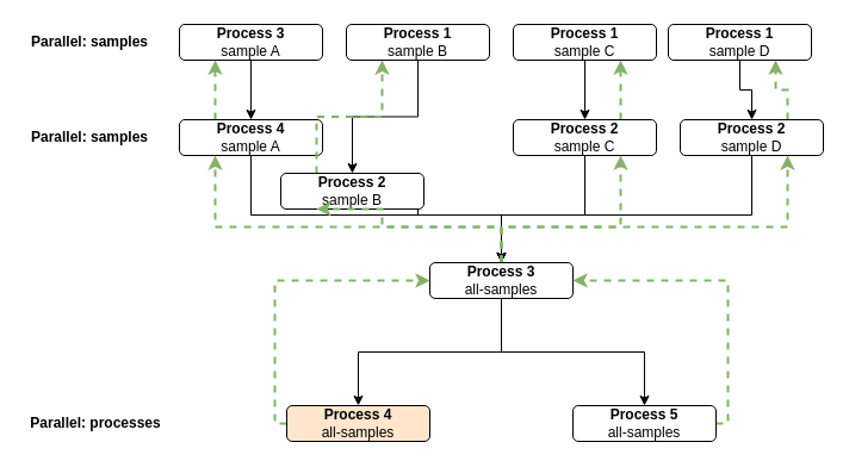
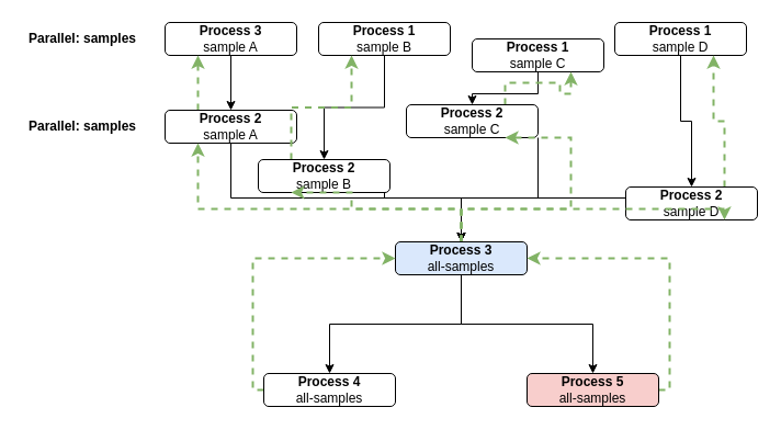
  <mxCell id="0" />
  <mxCell id="1" parent="0" />
  <mxCell id="2" style="edgeStyle=orthogonalEdgeStyle;rounded=0;orthogonalLoop=1;jettySize=auto;html=1;entryX=0.5;entryY=0;entryDx=0;entryDy=0;" edge="1" parent="1" source="3" target="12"><mxGeometry relative="1" as="geometry" /></mxCell>
  <mxCell id="3" value="&lt;b&gt;Process 3&lt;/b&gt;&lt;br&gt;sample A" style="rounded=1;whiteSpace=wrap;html=1;" vertex="1" parent="1"><mxGeometry x="150" y="20" width="120" height="30" as="geometry" /></mxCell>
  <mxCell id="4" style="edgeStyle=orthogonalEdgeStyle;rounded=0;orthogonalLoop=1;jettySize=auto;html=1;entryX=0.5;entryY=0;entryDx=0;entryDy=0;" edge="1" parent="1" source="5" target="15"><mxGeometry relative="1" as="geometry" /></mxCell>
  <mxCell id="5" value="&lt;b&gt;Process 1&lt;/b&gt;&lt;br&gt;sample B" style="rounded=1;whiteSpace=wrap;html=1;" vertex="1" parent="1"><mxGeometry x="290" y="20" width="120" height="30" as="geometry" /></mxCell>
  <mxCell id="6" style="edgeStyle=orthogonalEdgeStyle;rounded=0;orthogonalLoop=1;jettySize=auto;html=1;entryX=0.5;entryY=0;entryDx=0;entryDy=0;" edge="1" parent="1" source="7" target="18"><mxGeometry relative="1" as="geometry" /></mxCell>
- <mxCell id="7" value="&lt;b&gt;Process 1&lt;/b&gt;&lt;br&gt;sample C" style="rounded=1;whiteSpace=wrap;html=1;" vertex="1" parent="1"><mxGeometry x="430" y="20" width="120" height="30" as="geometry" /></mxCell>
+ <mxCell id="7" value="&lt;b&gt;Process 1&lt;/b&gt;&lt;br&gt;sample C" style="rounded=1;whiteSpace=wrap;html=1;" vertex="1" parent="1"><mxGeometry x="430" y="35" width="120" height="30" as="geometry" /></mxCell>
  <mxCell id="8" style="edgeStyle=orthogonalEdgeStyle;rounded=0;orthogonalLoop=1;jettySize=auto;html=1;entryX=0.5;entryY=0;entryDx=0;entryDy=0;" edge="1" parent="1" source="9" target="21"><mxGeometry relative="1" as="geometry" /></mxCell>
  <mxCell id="9" value="&lt;b&gt;Process 1&lt;/b&gt;&lt;br&gt;sample D" style="rounded=1;whiteSpace=wrap;html=1;" vertex="1" parent="1"><mxGeometry x="560" y="20" width="120" height="30" as="geometry" /></mxCell>
  <mxCell id="10" style="edgeStyle=orthogonalEdgeStyle;rounded=0;orthogonalLoop=1;jettySize=auto;html=1;" edge="1" parent="1" source="12" target="28"><mxGeometry relative="1" as="geometry"><Array as="points"><mxPoint x="210" y="180" /><mxPoint x="420" y="180" /></Array></mxGeometry></mxCell>
  <mxCell id="11" style="edgeStyle=orthogonalEdgeStyle;rounded=0;orthogonalLoop=1;jettySize=auto;html=1;exitX=0.25;exitY=0;exitDx=0;exitDy=0;entryX=0.25;entryY=1;entryDx=0;entryDy=0;dashed=1;fillColor=#d5e8d4;strokeColor=#82b366;strokeWidth=2;" edge="1" parent="1" source="12" target="3"><mxGeometry relative="1" as="geometry" /></mxCell>
- <mxCell id="12" value="&lt;b&gt;Process 4&lt;/b&gt;&lt;br&gt;sample A" style="rounded=1;whiteSpace=wrap;html=1;" vertex="1" parent="1"><mxGeometry x="150" y="100" width="120" height="30" as="geometry" /></mxCell>
+ <mxCell id="12" value="&lt;b&gt;Process 2&lt;/b&gt;&lt;br&gt;sample A" style="rounded=1;whiteSpace=wrap;html=1;" vertex="1" parent="1"><mxGeometry x="150" y="100" width="120" height="30" as="geometry" /></mxCell>
  <mxCell id="13" style="edgeStyle=orthogonalEdgeStyle;rounded=0;orthogonalLoop=1;jettySize=auto;html=1;entryX=0.5;entryY=0;entryDx=0;entryDy=0;" edge="1" parent="1" source="15" target="28"><mxGeometry relative="1" as="geometry"><Array as="points"><mxPoint x="350" y="180" /><mxPoint x="420" y="180" /></Array></mxGeometry></mxCell>
  <mxCell id="14" style="edgeStyle=orthogonalEdgeStyle;rounded=0;orthogonalLoop=1;jettySize=auto;html=1;exitX=0.25;exitY=0;exitDx=0;exitDy=0;entryX=0.25;entryY=1;entryDx=0;entryDy=0;dashed=1;fillColor=#d5e8d4;strokeColor=#82b366;strokeWidth=2;" edge="1" parent="1" source="15" target="5"><mxGeometry relative="1" as="geometry" /></mxCell>
  <mxCell id="15" value="&lt;b&gt;Process 2&lt;/b&gt;&lt;br&gt;sample B" style="rounded=1;whiteSpace=wrap;html=1;" vertex="1" parent="1"><mxGeometry x="235" y="145" width="120" height="30" as="geometry" /></mxCell>
  <mxCell id="16" style="edgeStyle=orthogonalEdgeStyle;rounded=0;orthogonalLoop=1;jettySize=auto;html=1;entryX=0.5;entryY=0;entryDx=0;entryDy=0;" edge="1" parent="1" source="18" target="28"><mxGeometry relative="1" as="geometry"><Array as="points"><mxPoint x="490" y="180" /><mxPoint x="420" y="180" /></Array></mxGeometry></mxCell>
  <mxCell id="17" style="edgeStyle=orthogonalEdgeStyle;rounded=0;orthogonalLoop=1;jettySize=auto;html=1;exitX=0.75;exitY=0;exitDx=0;exitDy=0;entryX=0.75;entryY=1;entryDx=0;entryDy=0;dashed=1;fillColor=#d5e8d4;strokeColor=#82b366;strokeWidth=2;" edge="1" parent="1" source="18" target="7"><mxGeometry relative="1" as="geometry" /></mxCell>
- <mxCell id="18" value="&lt;b&gt;Process 2&lt;/b&gt;&lt;br&gt;sample C" style="rounded=1;whiteSpace=wrap;html=1;" vertex="1" parent="1"><mxGeometry x="430" y="100" width="120" height="30" as="geometry" /></mxCell>
+ <mxCell id="18" value="&lt;b&gt;Process 2&lt;/b&gt;&lt;br&gt;sample C" style="rounded=1;whiteSpace=wrap;html=1;" vertex="1" parent="1"><mxGeometry x="370" y="95" width="120" height="30" as="geometry" /></mxCell>
  <mxCell id="19" style="edgeStyle=orthogonalEdgeStyle;rounded=0;orthogonalLoop=1;jettySize=auto;html=1;entryX=0.5;entryY=0;entryDx=0;entryDy=0;" edge="1" parent="1" source="21" target="28"><mxGeometry relative="1" as="geometry"><Array as="points"><mxPoint x="630" y="180" /><mxPoint x="420" y="180" /></Array></mxGeometry></mxCell>
  <mxCell id="20" style="edgeStyle=orthogonalEdgeStyle;rounded=0;orthogonalLoop=1;jettySize=auto;html=1;exitX=0.75;exitY=0;exitDx=0;exitDy=0;entryX=0.75;entryY=1;entryDx=0;entryDy=0;dashed=1;fillColor=#d5e8d4;strokeColor=#82b366;strokeWidth=2;" edge="1" parent="1" source="21" target="9"><mxGeometry relative="1" as="geometry" /></mxCell>
- <mxCell id="21" value="&lt;b&gt;Process 2&lt;/b&gt;&lt;br&gt;sample D" style="rounded=1;whiteSpace=wrap;html=1;" vertex="1" parent="1"><mxGeometry x="570" y="100" width="120" height="30" as="geometry" /></mxCell>
+ <mxCell id="21" value="&lt;b&gt;Process 2&lt;/b&gt;&lt;br&gt;sample D" style="rounded=1;whiteSpace=wrap;html=1;" vertex="1" parent="1"><mxGeometry x="570" y="170" width="120" height="30" as="geometry" /></mxCell>
  <mxCell id="22" style="edgeStyle=orthogonalEdgeStyle;rounded=0;orthogonalLoop=1;jettySize=auto;html=1;entryX=0.5;entryY=0;entryDx=0;entryDy=0;" edge="1" parent="1" source="28" target="30"><mxGeometry relative="1" as="geometry" /></mxCell>
  <mxCell id="23" style="edgeStyle=orthogonalEdgeStyle;rounded=0;orthogonalLoop=1;jettySize=auto;html=1;entryX=0.5;entryY=0;entryDx=0;entryDy=0;" edge="1" parent="1" source="28" target="32"><mxGeometry relative="1" as="geometry" /></mxCell>
  <mxCell id="24" style="edgeStyle=orthogonalEdgeStyle;rounded=0;orthogonalLoop=1;jettySize=auto;html=1;entryX=0.25;entryY=1;entryDx=0;entryDy=0;dashed=1;fillColor=#d5e8d4;strokeColor=#82b366;strokeWidth=2;" edge="1" parent="1" source="28" target="12"><mxGeometry relative="1" as="geometry"><Array as="points"><mxPoint x="420" y="190" /><mxPoint x="180" y="190" /></Array></mxGeometry></mxCell>
  <mxCell id="25" style="edgeStyle=orthogonalEdgeStyle;rounded=0;orthogonalLoop=1;jettySize=auto;html=1;entryX=0.75;entryY=1;entryDx=0;entryDy=0;dashed=1;fillColor=#d5e8d4;strokeColor=#82b366;strokeWidth=2;" edge="1" parent="1" source="28" target="21"><mxGeometry relative="1" as="geometry"><Array as="points"><mxPoint x="420" y="190" /><mxPoint x="660" y="190" /></Array></mxGeometry></mxCell>
  <mxCell id="26" style="edgeStyle=orthogonalEdgeStyle;rounded=0;orthogonalLoop=1;jettySize=auto;html=1;entryX=0.75;entryY=1;entryDx=0;entryDy=0;dashed=1;fillColor=#d5e8d4;strokeColor=#82b366;strokeWidth=2;" edge="1" parent="1" source="28" target="18"><mxGeometry relative="1" as="geometry"><Array as="points"><mxPoint x="420" y="190" /><mxPoint x="520" y="190" /></Array></mxGeometry></mxCell>
  <mxCell id="27" style="edgeStyle=orthogonalEdgeStyle;rounded=0;orthogonalLoop=1;jettySize=auto;html=1;entryX=0.25;entryY=1;entryDx=0;entryDy=0;dashed=1;fillColor=#d5e8d4;strokeColor=#82b366;strokeWidth=2;" edge="1" parent="1" source="28" target="15"><mxGeometry relative="1" as="geometry"><Array as="points"><mxPoint x="420" y="190" /><mxPoint x="320" y="190" /></Array></mxGeometry></mxCell>
- <mxCell id="28" value="&lt;b&gt;Process 3&lt;/b&gt;&lt;br&gt;all-samples" style="rounded=1;whiteSpace=wrap;html=1;" vertex="1" parent="1"><mxGeometry x="360" y="220" width="120" height="30" as="geometry" /></mxCell>
+ <mxCell id="28" value="&lt;b&gt;Process 3&lt;/b&gt;&lt;br&gt;all-samples" style="rounded=1;whiteSpace=wrap;html=1;fillColor=#dae8fc;" vertex="1" parent="1"><mxGeometry x="360" y="220" width="120" height="30" as="geometry" /></mxCell>
  <mxCell id="29" style="edgeStyle=orthogonalEdgeStyle;rounded=0;orthogonalLoop=1;jettySize=auto;html=1;entryX=0;entryY=0.5;entryDx=0;entryDy=0;dashed=1;fillColor=#d5e8d4;strokeColor=#82b366;strokeWidth=2;" edge="1" parent="1" source="30" target="28"><mxGeometry relative="1" as="geometry"><Array as="points"><mxPoint x="230" y="355" /><mxPoint x="230" y="235" /></Array></mxGeometry></mxCell>
- <mxCell id="30" value="&lt;b&gt;Process 4&lt;/b&gt;&lt;br&gt;all-samples" style="rounded=1;whiteSpace=wrap;html=1;fillColor=#ffe6cc;" vertex="1" parent="1"><mxGeometry x="240" y="340" width="120" height="30" as="geometry" /></mxCell>
+ <mxCell id="30" value="&lt;b&gt;Process 4&lt;/b&gt;&lt;br&gt;all-samples" style="rounded=1;whiteSpace=wrap;html=1;" vertex="1" parent="1"><mxGeometry x="240" y="340" width="120" height="30" as="geometry" /></mxCell>
  <mxCell id="31" style="edgeStyle=orthogonalEdgeStyle;rounded=0;orthogonalLoop=1;jettySize=auto;html=1;entryX=1;entryY=0.5;entryDx=0;entryDy=0;dashed=1;fillColor=#d5e8d4;strokeColor=#82b366;strokeWidth=2;" edge="1" parent="1" source="32" target="28"><mxGeometry relative="1" as="geometry"><Array as="points"><mxPoint x="610" y="355" /><mxPoint x="610" y="235" /></Array></mxGeometry></mxCell>
- <mxCell id="32" value="&lt;b&gt;Process 5&lt;/b&gt;&lt;br&gt;all-samples" style="rounded=1;whiteSpace=wrap;html=1;" vertex="1" parent="1"><mxGeometry x="480" y="340" width="120" height="30" as="geometry" /></mxCell>
+ <mxCell id="32" value="&lt;b&gt;Process 5&lt;/b&gt;&lt;br&gt;all-samples" style="rounded=1;whiteSpace=wrap;html=1;fillColor=#f8cecc;" vertex="1" parent="1"><mxGeometry x="480" y="340" width="120" height="30" as="geometry" /></mxCell>
  <mxCell id="33" value="&lt;b&gt;Parallel: samples&lt;/b&gt;" style="text;html=1;strokeColor=none;fillColor=none;align=center;verticalAlign=middle;whiteSpace=wrap;rounded=0;" vertex="1" parent="1"><mxGeometry x="20" y="20" width="110" height="30" as="geometry" /></mxCell>
  <mxCell id="34" value="&lt;b&gt;Parallel: samples&lt;/b&gt;" style="text;html=1;strokeColor=none;fillColor=none;align=center;verticalAlign=middle;whiteSpace=wrap;rounded=0;" vertex="1" parent="1"><mxGeometry x="20" y="100" width="110" height="30" as="geometry" /></mxCell>
- <mxCell id="35" value="&lt;b&gt;Parallel: processes&lt;/b&gt;" style="text;html=1;strokeColor=none;fillColor=none;align=center;verticalAlign=middle;whiteSpace=wrap;rounded=0;" vertex="1" parent="1"><mxGeometry x="20" y="340" width="120" height="30" as="geometry" /></mxCell>
